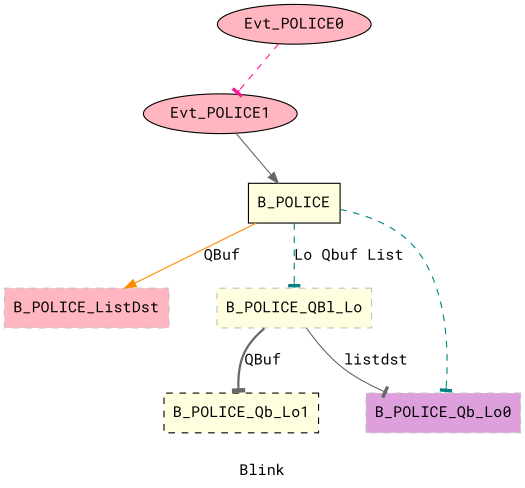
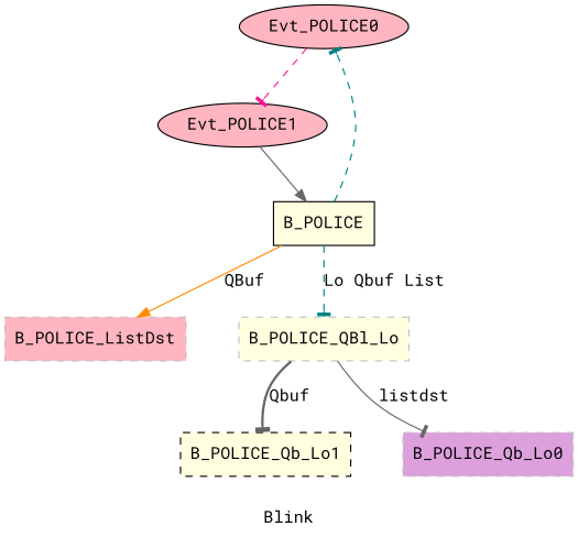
  digraph {
    fontname="Roboto Mono"
    label=Blink
    mindist=0.6
    nodesep=0.6
    rankdir=TB
    ranksep=0.6
    root=Evt_POLICE0
    node [color=black fillcolor=lightpink fontname="Roboto Mono" shape=rectangle style="dashed,filled" type=TMsg flags=0]
    edge [arrowhead=tee color=gray40 fontname="Roboto Mono" style=dashed type=defdst]
    Evt_POLICE0 [par="0x123" shape=oval style=filled tOffs=0 flags=""]
    Evt_POLICE1 [par="0x123" shape=oval style=filled tOffs=500 flags=""]
    B_POLICE [fillcolor=lightyellow style=filled tPeriod=2000000000 type=Block flags=""]
    B_POLICE_ListDst [color=grey type=ListDst]
    B_POLICE_QBl_Lo [color=grey fillcolor=lightyellow type=QInfo]
    B_POLICE_Qb_Lo0 [color=grey fillcolor=plum type=QBuf]
    B_POLICE_Qb_Lo1 [fillcolor=lightyellow type=QBuf]
    Evt_POLICE0 -> Evt_POLICE1 [color=deeppink]
    Evt_POLICE1 -> B_POLICE [arrowhead=normal style=solid]
-   B_POLICE -> B_POLICE_Qb_Lo0 [color=teal]
+   B_POLICE -> Evt_POLICE0 [color=teal]
    B_POLICE -> B_POLICE_ListDst [arrowhead=normal color=darkorange label=QBuf style=solid type=listdst]
    B_POLICE -> B_POLICE_QBl_Lo [color=teal label="Lo Qbuf List" type=priolo]
    B_POLICE_QBl_Lo -> B_POLICE_Qb_Lo0 [label=listdst style=solid type=meta]
-   B_POLICE_QBl_Lo -> B_POLICE_Qb_Lo1 [label=QBuf style=bold type=meta]
+   B_POLICE_QBl_Lo -> B_POLICE_Qb_Lo1 [label=Qbuf style=bold type=meta]
  }
